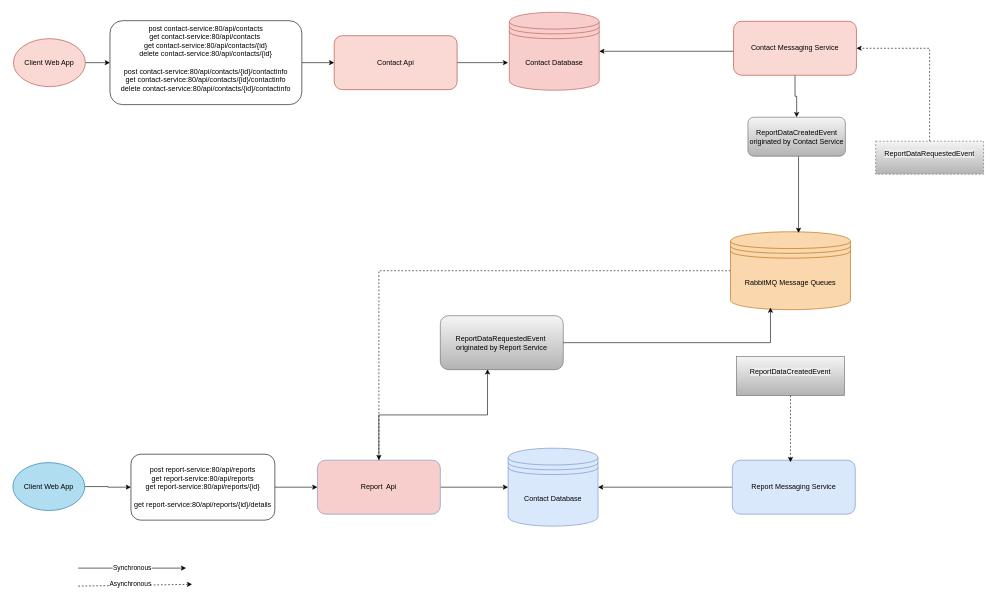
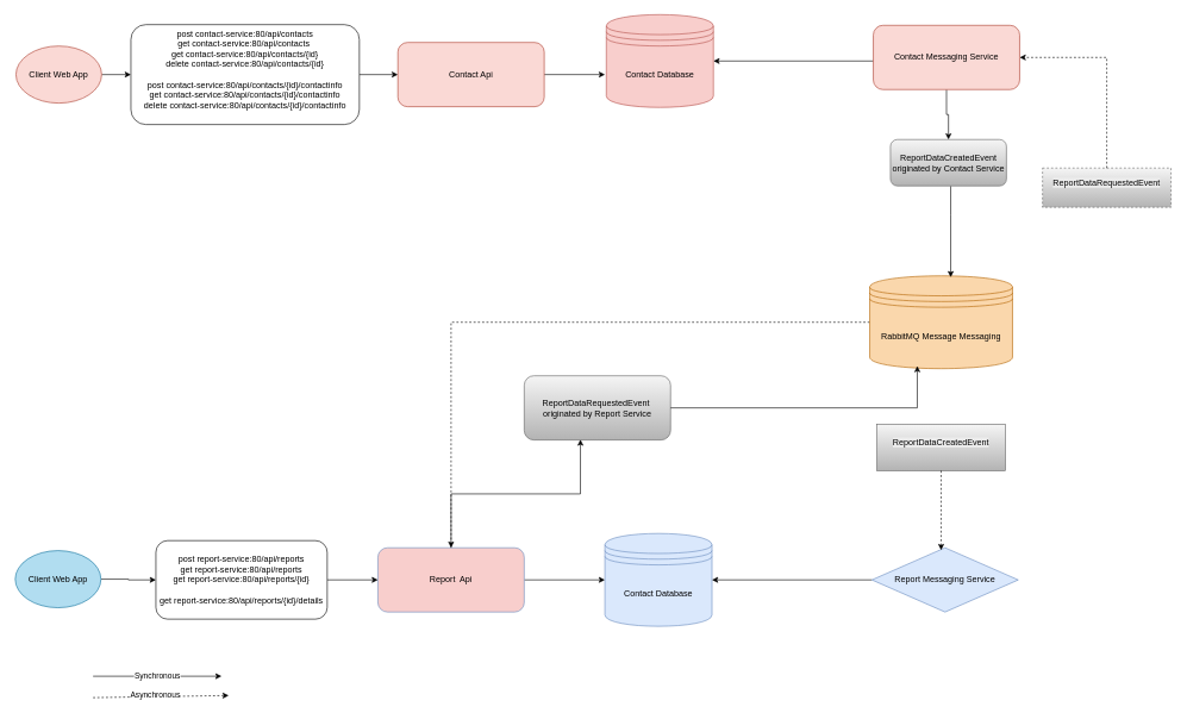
  <mxCell id="0" />
  <mxCell id="1" parent="0" />
  <mxCell id="2" value="" style="edgeStyle=orthogonalEdgeStyle;rounded=0;orthogonalLoop=1;jettySize=auto;html=1;" parent="1" source="3" target="5" edge="1"><mxGeometry relative="1" as="geometry" /></mxCell>
  <mxCell id="3" value="&lt;span style=&quot;text-wrap-mode: nowrap;&quot;&gt;Client Web App&lt;/span&gt;" style="ellipse;whiteSpace=wrap;html=1;fillColor=#fad9d5;strokeColor=#ae4132;" parent="1" vertex="1"><mxGeometry x="21" y="64" width="120" height="80" as="geometry" /></mxCell>
  <mxCell id="4" value="" style="edgeStyle=orthogonalEdgeStyle;rounded=0;orthogonalLoop=1;jettySize=auto;html=1;" parent="1" source="5" target="7" edge="1"><mxGeometry relative="1" as="geometry" /></mxCell>
  <mxCell id="5" value="&lt;div&gt;&lt;span style=&quot;text-wrap-mode: nowrap;&quot;&gt;&lt;font&gt;post contact-service:80/api/contacts&lt;/font&gt;&lt;/span&gt;&lt;/div&gt;&lt;div&gt;&lt;span style=&quot;text-wrap-mode: nowrap;&quot;&gt;&lt;font&gt;get contact-service:80/api/contacts&amp;nbsp;&lt;/font&gt;&lt;/span&gt;&lt;/div&gt;&lt;div&gt;&lt;span style=&quot;text-wrap-mode: nowrap;&quot;&gt;&lt;font&gt;get contact-service:80/api/contacts/{id}&lt;/font&gt;&lt;/span&gt;&lt;/div&gt;&lt;div&gt;&lt;font&gt;&lt;span style=&quot;text-wrap-mode: nowrap;&quot;&gt;delete contact-service:80/api/contacts/{id}&lt;/span&gt;&lt;br&gt;&lt;br&gt;&lt;/font&gt;&lt;div style=&quot;&quot;&gt;&lt;span style=&quot;text-wrap-mode: nowrap;&quot;&gt;&lt;font&gt;post contact-service:80/api/contacts/{id}/contactinfo&lt;/font&gt;&lt;/span&gt;&lt;/div&gt;&lt;div style=&quot;&quot;&gt;&lt;span style=&quot;text-wrap-mode: nowrap;&quot;&gt;&lt;font&gt;get contact-service:80/api/contacts/{id}/contactinfo&lt;/font&gt;&lt;/span&gt;&lt;/div&gt;&lt;div style=&quot;&quot;&gt;&lt;span style=&quot;text-wrap-mode: nowrap;&quot;&gt;&lt;font&gt;delete contact-service:80/api/contacts/{id}/contactinfo&lt;/font&gt;&lt;/span&gt;&lt;/div&gt;&lt;/div&gt;&lt;div&gt;&lt;span style=&quot;font-size: 11px; text-wrap-mode: nowrap;&quot;&gt;&lt;br&gt;&lt;/span&gt;&lt;/div&gt;" style="rounded=1;whiteSpace=wrap;html=1;" parent="1" vertex="1"><mxGeometry x="182" y="34" width="320" height="140" as="geometry" /></mxCell>
  <mxCell id="6" style="edgeStyle=orthogonalEdgeStyle;rounded=0;orthogonalLoop=1;jettySize=auto;html=1;entryX=-0.013;entryY=0.646;entryDx=0;entryDy=0;entryPerimeter=0;" parent="1" source="7" target="8" edge="1"><mxGeometry relative="1" as="geometry" /></mxCell>
  <mxCell id="7" value="Contact Api" style="whiteSpace=wrap;html=1;rounded=1;fillColor=#fad9d5;strokeColor=#ae4132;" parent="1" vertex="1"><mxGeometry x="556" y="59" width="205" height="90" as="geometry" /></mxCell>
  <mxCell id="8" value="Contact Database" style="shape=datastore;whiteSpace=wrap;html=1;fillColor=#f8cecc;strokeColor=#b85450;" parent="1" vertex="1"><mxGeometry x="848" y="20" width="150" height="130" as="geometry" /></mxCell>
  <mxCell id="9" value="" style="edgeStyle=orthogonalEdgeStyle;rounded=0;orthogonalLoop=1;jettySize=auto;html=1;dashed=1;" parent="1" source="10" target="16" edge="1"><mxGeometry relative="1" as="geometry" /></mxCell>
- <mxCell id="10" value="RabbitMQ Message Queues" style="shape=datastore;whiteSpace=wrap;html=1;fillColor=#fad7ac;strokeColor=#b46504;" parent="1" vertex="1"><mxGeometry x="1217" y="386" width="200" height="130" as="geometry" /></mxCell>
+ <mxCell id="10" value="RabbitMQ Message Messaging" style="shape=datastore;whiteSpace=wrap;html=1;fillColor=#fad7ac;strokeColor=#b46504;" parent="1" vertex="1"><mxGeometry x="1217" y="386" width="200" height="130" as="geometry" /></mxCell>
  <mxCell id="11" value="" style="edgeStyle=orthogonalEdgeStyle;rounded=0;orthogonalLoop=1;jettySize=auto;html=1;" parent="1" source="12" target="14" edge="1"><mxGeometry relative="1" as="geometry" /></mxCell>
  <mxCell id="12" value="&lt;span style=&quot;text-wrap-mode: nowrap;&quot;&gt;Client Web App&lt;/span&gt;" style="ellipse;whiteSpace=wrap;html=1;fillColor=#b1ddf0;strokeColor=#10739e;" parent="1" vertex="1"><mxGeometry x="20" y="771" width="120" height="80" as="geometry" /></mxCell>
  <mxCell id="13" value="" style="edgeStyle=orthogonalEdgeStyle;rounded=0;orthogonalLoop=1;jettySize=auto;html=1;" parent="1" source="14" target="16" edge="1"><mxGeometry relative="1" as="geometry" /></mxCell>
  <mxCell id="14" value="&lt;div&gt;&lt;span style=&quot;text-wrap-mode: nowrap;&quot;&gt;&lt;font&gt;post report-service:80/api/reports&lt;/font&gt;&lt;/span&gt;&lt;/div&gt;&lt;div&gt;&lt;span style=&quot;text-wrap-mode: nowrap;&quot;&gt;&lt;font&gt;get report-service:80/api/reports&lt;/font&gt;&lt;/span&gt;&lt;/div&gt;&lt;div&gt;&lt;font&gt;&lt;span style=&quot;text-wrap-mode: nowrap;&quot;&gt;get report-service:80/api/reports/{id}&lt;/span&gt;&lt;br&gt;&lt;br&gt;&lt;span style=&quot;text-wrap-mode: nowrap;&quot;&gt;get report-service:80/api/reports/{id}/details&lt;/span&gt;&lt;/font&gt;&lt;/div&gt;" style="rounded=1;whiteSpace=wrap;html=1;" parent="1" vertex="1"><mxGeometry x="217" y="757" width="240" height="110" as="geometry" /></mxCell>
  <mxCell id="15" style="edgeStyle=orthogonalEdgeStyle;rounded=0;orthogonalLoop=1;jettySize=auto;html=1;entryX=0;entryY=0.5;entryDx=0;entryDy=0;" parent="1" source="16" target="17" edge="1"><mxGeometry relative="1" as="geometry" /></mxCell>
  <mxCell id="16" value="Report&amp;nbsp; Api" style="whiteSpace=wrap;html=1;rounded=1;fillColor=#f8cecc;strokeColor=#6c8ebf;" parent="1" vertex="1"><mxGeometry x="528" y="767" width="205" height="90" as="geometry" /></mxCell>
  <mxCell id="17" value="Contact Database" style="shape=datastore;whiteSpace=wrap;html=1;fillColor=#dae8fc;strokeColor=#6c8ebf;" parent="1" vertex="1"><mxGeometry x="846" y="747" width="150" height="130" as="geometry" /></mxCell>
  <mxCell id="18" value="ReportDataRequestedEvent&amp;nbsp;&lt;div&gt;originated by Report Service&lt;/div&gt;" style="whiteSpace=wrap;html=1;rounded=1;fillColor=#f5f5f5;gradientColor=#b3b3b3;strokeColor=#666666;" parent="1" vertex="1"><mxGeometry x="733" y="526" width="205" height="90" as="geometry" /></mxCell>
  <mxCell id="19" style="edgeStyle=orthogonalEdgeStyle;rounded=0;orthogonalLoop=1;jettySize=auto;html=1;entryX=1;entryY=0.5;entryDx=0;entryDy=0;" parent="1" source="21" target="8" edge="1"><mxGeometry relative="1" as="geometry"><Array as="points"><mxPoint x="1279" y="84" /><mxPoint x="1279" y="84" /></Array></mxGeometry></mxCell>
  <mxCell id="20" style="edgeStyle=orthogonalEdgeStyle;rounded=0;orthogonalLoop=1;jettySize=auto;html=1;entryX=0.5;entryY=0;entryDx=0;entryDy=0;" parent="1" source="21" target="25" edge="1"><mxGeometry relative="1" as="geometry" /></mxCell>
  <mxCell id="21" value="Contact Messaging&amp;nbsp;&lt;span style=&quot;background-color: transparent; color: light-dark(rgb(0, 0, 0), rgb(255, 255, 255));&quot;&gt;Service&lt;/span&gt;" style="whiteSpace=wrap;html=1;rounded=1;fillColor=#fad9d5;strokeColor=#ae4132;" parent="1" vertex="1"><mxGeometry x="1222" y="35" width="205" height="90" as="geometry" /></mxCell>
  <mxCell id="22" value="&#10;&lt;span style=&quot;color: rgb(0, 0, 0); font-family: Helvetica; font-size: 12px; font-style: normal; font-variant-ligatures: normal; font-variant-caps: normal; font-weight: 400; letter-spacing: normal; orphans: 2; text-align: center; text-indent: 0px; text-transform: none; widows: 2; word-spacing: 0px; -webkit-text-stroke-width: 0px; white-space: normal; background-color: rgb(236, 236, 236); text-decoration-thickness: initial; text-decoration-style: initial; text-decoration-color: initial; display: inline !important; float: none;&quot;&gt;ReportDataRequestedEvent&lt;/span&gt;&#10;&#10;" style="whiteSpace=wrap;html=1;fillColor=#f5f5f5;gradientColor=#b3b3b3;strokeColor=#666666;dashed=1;" parent="1" vertex="1"><mxGeometry x="1459" y="235" width="180" height="55" as="geometry" /></mxCell>
  <mxCell id="23" style="edgeStyle=orthogonalEdgeStyle;rounded=0;orthogonalLoop=1;jettySize=auto;html=1;entryX=1;entryY=0.5;entryDx=0;entryDy=0;dashed=1;" parent="1" source="22" target="21" edge="1"><mxGeometry relative="1" as="geometry"><Array as="points"><mxPoint x="1549" y="80" /></Array></mxGeometry></mxCell>
  <mxCell id="24" style="edgeStyle=orthogonalEdgeStyle;rounded=0;orthogonalLoop=1;jettySize=auto;html=1;entryX=0.567;entryY=0.015;entryDx=0;entryDy=0;entryPerimeter=0;" parent="1" source="25" target="10" edge="1"><mxGeometry relative="1" as="geometry"><Array as="points"><mxPoint x="1330" y="300" /></Array></mxGeometry></mxCell>
  <mxCell id="25" value="ReportDataCreatedEvent&lt;div&gt;originated by Contact Service&lt;/div&gt;" style="whiteSpace=wrap;html=1;rounded=1;fillColor=#f5f5f5;gradientColor=#b3b3b3;strokeColor=#666666;" parent="1" vertex="1"><mxGeometry x="1246" y="195" width="162.5" height="65" as="geometry" /></mxCell>
  <mxCell id="26" style="edgeStyle=orthogonalEdgeStyle;rounded=0;orthogonalLoop=1;jettySize=auto;html=1;entryX=1;entryY=0.5;entryDx=0;entryDy=0;" parent="1" source="27" target="17" edge="1"><mxGeometry relative="1" as="geometry" /></mxCell>
- <mxCell id="27" value="Report&lt;span style=&quot;background-color: transparent; color: light-dark(rgb(0, 0, 0), rgb(255, 255, 255));&quot;&gt;&amp;nbsp;Messaging&amp;nbsp;&lt;/span&gt;&lt;span style=&quot;background-color: transparent; color: light-dark(rgb(0, 0, 0), rgb(255, 255, 255));&quot;&gt;Service&lt;/span&gt;" style="whiteSpace=wrap;html=1;rounded=1;fillColor=#dae8fc;strokeColor=#6c8ebf;" parent="1" vertex="1"><mxGeometry x="1220" y="767" width="205" height="90" as="geometry" /></mxCell>
+ <mxCell id="27" value="Report&lt;span style=&quot;background-color: transparent; color: light-dark(rgb(0, 0, 0), rgb(255, 255, 255));&quot;&gt;&amp;nbsp;Messaging&amp;nbsp;&lt;/span&gt;&lt;span style=&quot;background-color: transparent; color: light-dark(rgb(0, 0, 0), rgb(255, 255, 255));&quot;&gt;Service&lt;/span&gt;" style="rhombus;whiteSpace=wrap;html=1;fillColor=#dae8fc;strokeColor=#6c8ebf;" parent="1" vertex="1"><mxGeometry x="1220" y="767" width="205" height="90" as="geometry" /></mxCell>
  <mxCell id="28" value="&#10;&lt;span style=&quot;color: rgb(0, 0, 0); font-family: Helvetica; font-size: 12px; font-style: normal; font-variant-ligatures: normal; font-variant-caps: normal; font-weight: 400; letter-spacing: normal; orphans: 2; text-align: center; text-indent: 0px; text-transform: none; widows: 2; word-spacing: 0px; -webkit-text-stroke-width: 0px; white-space: normal; background-color: rgb(236, 236, 236); text-decoration-thickness: initial; text-decoration-style: initial; text-decoration-color: initial; display: inline !important; float: none;&quot;&gt;ReportDataCreatedEvent&lt;/span&gt;&#10;&#10;" style="whiteSpace=wrap;html=1;fillColor=#f5f5f5;gradientColor=#b3b3b3;strokeColor=#666666;" parent="1" vertex="1"><mxGeometry x="1227" y="594" width="180" height="65" as="geometry" /></mxCell>
  <mxCell id="29" value="Synchronous" style="endArrow=classic;html=1;rounded=0;" parent="1" edge="1"><mxGeometry width="50" height="50" relative="1" as="geometry"><mxPoint x="129" y="947" as="sourcePoint" /><mxPoint x="309" y="947" as="targetPoint" /></mxGeometry></mxCell>
  <mxCell id="30" value="" style="endArrow=classic;html=1;rounded=0;dashed=1;" parent="1" edge="1"><mxGeometry width="50" height="50" relative="1" as="geometry"><mxPoint x="129" y="977" as="sourcePoint" /><mxPoint x="319" y="974" as="targetPoint" /></mxGeometry></mxCell>
  <mxCell id="31" value="Asynchronous" style="edgeLabel;html=1;align=center;verticalAlign=middle;resizable=0;points=[];" parent="30" vertex="1" connectable="0"><mxGeometry x="-0.084" y="2" relative="1" as="geometry"><mxPoint as="offset" /></mxGeometry></mxCell>
  <mxCell id="32" style="edgeStyle=orthogonalEdgeStyle;rounded=0;orthogonalLoop=1;jettySize=auto;html=1;entryX=0.384;entryY=0.993;entryDx=0;entryDy=0;entryPerimeter=0;" parent="1" source="16" target="18" edge="1"><mxGeometry relative="1" as="geometry" /></mxCell>
  <mxCell id="33" style="edgeStyle=orthogonalEdgeStyle;rounded=0;orthogonalLoop=1;jettySize=auto;html=1;entryX=0.333;entryY=0.972;entryDx=0;entryDy=0;entryPerimeter=0;" parent="1" source="18" target="10" edge="1"><mxGeometry relative="1" as="geometry"><Array as="points"><mxPoint x="1284" y="571" /></Array></mxGeometry></mxCell>
  <mxCell id="34" style="edgeStyle=orthogonalEdgeStyle;rounded=0;orthogonalLoop=1;jettySize=auto;html=1;entryX=0.473;entryY=0.037;entryDx=0;entryDy=0;entryPerimeter=0;dashed=1;" parent="1" source="28" target="27" edge="1"><mxGeometry relative="1" as="geometry" /></mxCell>
